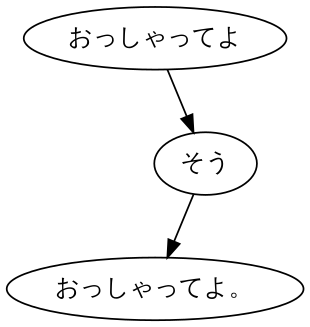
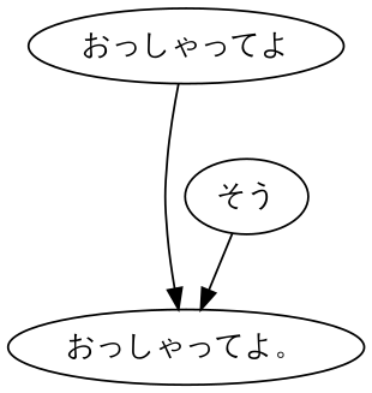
  digraph {
    fontname=Ubuntu
    node [fontname=Ubuntu]
    edge [fontname=Ubuntu]
    n1 [label="おっしゃってよ"]
    n2 [label="おっしゃってよ。"]
    n3 [label="そう"]
-   n1 -> n3
+   n1 -> n2
    n3 -> n2
  }
